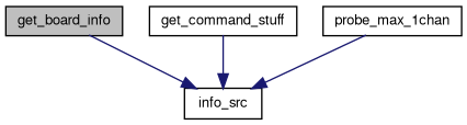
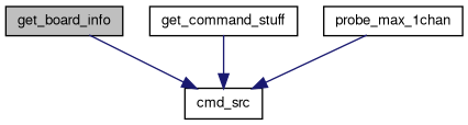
  digraph {
    rankdir=TB
    node [color=black fontname=FreeSans fontsize=10 shape=record]
    edge [color=midnightblue fontname=FreeSans fontsize=10 labelfontname=FreeSans labelfontsize=10 style=solid]
    n1 [fillcolor=grey75 fontcolor=black height=0.2 label=get_board_info style=filled width=0.4]
-   n2 [height=0.2 label=info_src width=0.4]
+   n2 [height=0.2 label=cmd_src width=0.4]
    n3 [height=0.2 label=get_command_stuff width=0.4]
    n4 [height=0.2 label=probe_max_1chan width=0.4]
    n1 -> n2
    n3 -> n2
    n4 -> n2
  }
